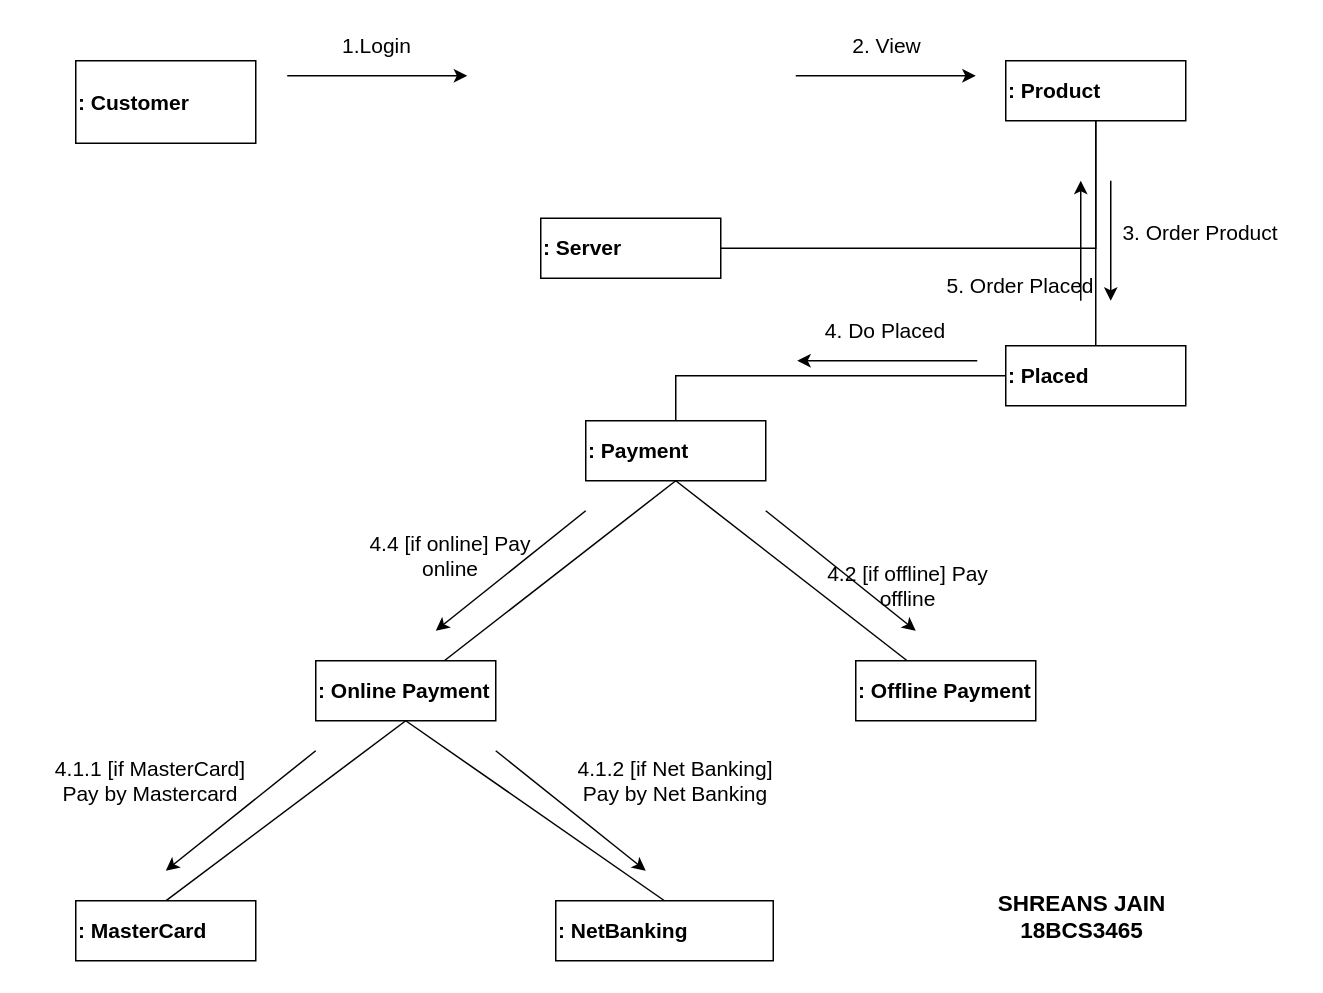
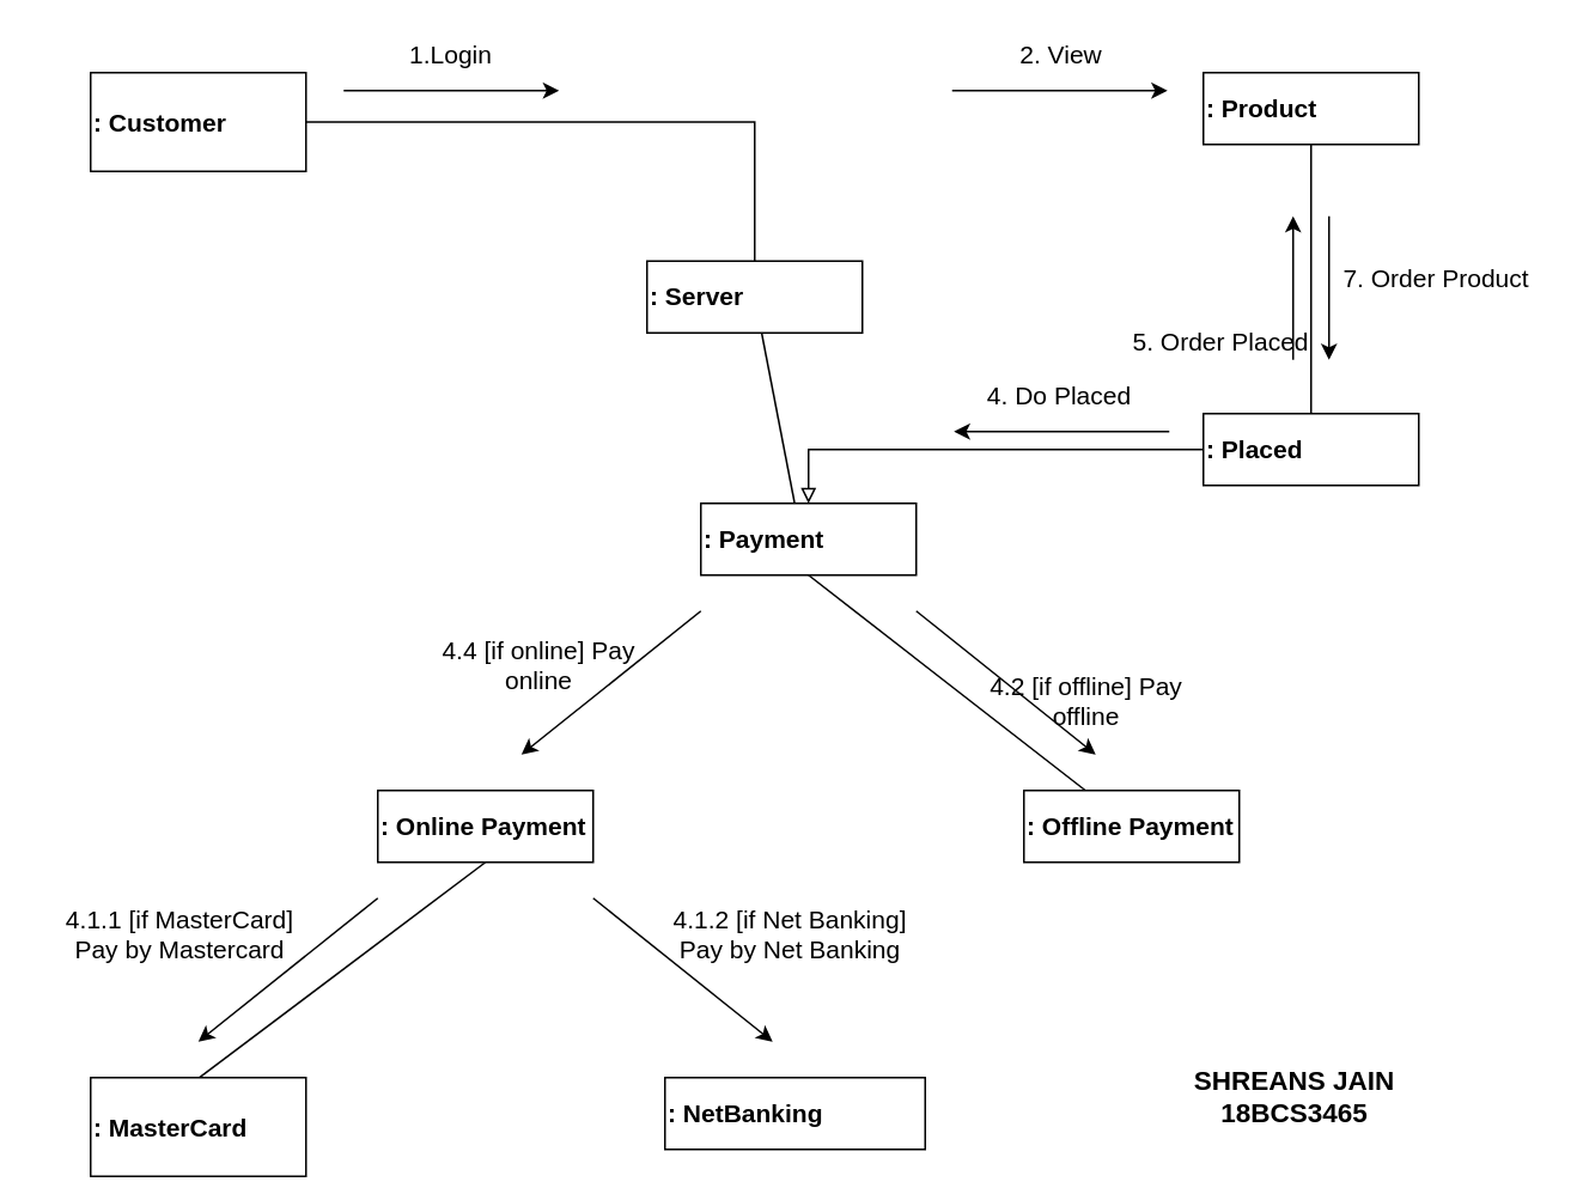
  <mxCell id="0" />
  <mxCell id="1" parent="0" />
+ <mxCell id="2" value="" style="edgeStyle=orthogonalEdgeStyle;rounded=0;orthogonalLoop=1;jettySize=auto;html=1;endArrow=none;endFill=0;" edge="1" parent="1" source="3" target="5"><mxGeometry relative="1" as="geometry" /></mxCell>
  <mxCell id="3" value=": Customer" style="rounded=0;whiteSpace=wrap;html=1;fontStyle=1;fontSize=14;align=left;horizontal=1;" vertex="1" parent="1"><mxGeometry x="50" y="40" width="120" height="55" as="geometry" /></mxCell>
- <mxCell id="4" value="" style="edgeStyle=orthogonalEdgeStyle;rounded=0;orthogonalLoop=1;jettySize=auto;html=1;endArrow=none;endFill=0;" edge="1" parent="1" source="5" target="7"><mxGeometry relative="1" as="geometry" /></mxCell>
  <mxCell id="5" value=": Server" style="rounded=0;whiteSpace=wrap;html=1;fontStyle=1;fontSize=14;align=left;horizontal=1;" vertex="1" parent="1"><mxGeometry x="360" y="145" width="120" height="40" as="geometry" /></mxCell>
  <mxCell id="6" value="" style="edgeStyle=orthogonalEdgeStyle;rounded=0;orthogonalLoop=1;jettySize=auto;html=1;endArrow=none;endFill=0;" edge="1" parent="1" source="7" target="9"><mxGeometry relative="1" as="geometry" /></mxCell>
  <mxCell id="7" value=": Product" style="rounded=0;whiteSpace=wrap;html=1;fontStyle=1;fontSize=14;align=left;horizontal=1;" vertex="1" parent="1"><mxGeometry x="670" y="40" width="120" height="40" as="geometry" /></mxCell>
- <mxCell id="8" value="" style="edgeStyle=orthogonalEdgeStyle;rounded=0;orthogonalLoop=1;jettySize=auto;html=1;endArrow=none;endFill=0;" edge="1" parent="1" source="9" target="11"><mxGeometry relative="1" as="geometry" /></mxCell>
+ <mxCell id="8" value="" style="edgeStyle=orthogonalEdgeStyle;rounded=0;orthogonalLoop=1;jettySize=auto;html=1;endArrow=block;endFill=0;" edge="1" parent="1" source="9" target="11"><mxGeometry relative="1" as="geometry" /></mxCell>
  <mxCell id="9" value=": Placed" style="rounded=0;whiteSpace=wrap;html=1;fontStyle=1;fontSize=14;align=left;horizontal=1;" vertex="1" parent="1"><mxGeometry x="670" y="230" width="120" height="40" as="geometry" /></mxCell>
- <mxCell id="10" value="" style="rounded=0;orthogonalLoop=1;jettySize=auto;html=1;endArrow=none;endFill=0;exitX=0.5;exitY=1;exitDx=0;exitDy=0;" edge="1" parent="1" source="11" target="14"><mxGeometry relative="1" as="geometry"><mxPoint x="440" y="210" as="sourcePoint" /></mxGeometry></mxCell>
+ <mxCell id="10" value="" style="rounded=0;orthogonalLoop=1;jettySize=auto;html=1;endArrow=none;endFill=0;exitX=0.5;exitY=1;exitDx=0;exitDy=0;" edge="1" parent="1" source="11" target="5"><mxGeometry relative="1" as="geometry"><mxPoint x="440" y="210" as="sourcePoint" /></mxGeometry></mxCell>
  <mxCell id="11" value=": Payment" style="rounded=0;whiteSpace=wrap;html=1;fontStyle=1;fontSize=14;align=left;horizontal=1;" vertex="1" parent="1"><mxGeometry x="390" y="280" width="120" height="40" as="geometry" /></mxCell>
  <mxCell id="12" value="" style="rounded=0;orthogonalLoop=1;jettySize=auto;html=1;exitX=0.5;exitY=1;exitDx=0;exitDy=0;endArrow=none;endFill=0;" edge="1" parent="1" source="11" target="18"><mxGeometry relative="1" as="geometry" /></mxCell>
  <mxCell id="13" value="" style="rounded=0;orthogonalLoop=1;jettySize=auto;html=1;endArrow=none;endFill=0;entryX=0.489;entryY=0.026;entryDx=0;entryDy=0;entryPerimeter=0;exitX=0.5;exitY=1;exitDx=0;exitDy=0;" edge="1" parent="1" source="14" target="16"><mxGeometry relative="1" as="geometry"><mxPoint x="330" y="340" as="sourcePoint" /><mxPoint x="240" y="380" as="targetPoint" /></mxGeometry></mxCell>
  <mxCell id="14" value=": Online Payment" style="rounded=0;whiteSpace=wrap;html=1;fontStyle=1;fontSize=14;align=left;horizontal=1;" vertex="1" parent="1"><mxGeometry x="210" y="440" width="120" height="40" as="geometry" /></mxCell>
- <mxCell id="15" value="" style="edgeStyle=none;rounded=0;orthogonalLoop=1;jettySize=auto;html=1;endArrow=none;endFill=0;entryX=0.5;entryY=0;entryDx=0;entryDy=0;exitX=0.5;exitY=1;exitDx=0;exitDy=0;" edge="1" parent="1" source="14" target="17"><mxGeometry relative="1" as="geometry"><mxPoint x="340" y="340" as="sourcePoint" /><mxPoint x="420" y="390" as="targetPoint" /></mxGeometry></mxCell>
- <mxCell id="16" value=": MasterCard" style="rounded=0;whiteSpace=wrap;html=1;fontStyle=1;fontSize=14;align=left;horizontal=1;" vertex="1" parent="1"><mxGeometry x="50" y="600" width="120" height="40" as="geometry" /></mxCell>
+ <mxCell id="16" value=": MasterCard" style="rounded=0;whiteSpace=wrap;html=1;fontStyle=1;fontSize=14;align=left;horizontal=1;" vertex="1" parent="1"><mxGeometry x="50" y="600" width="120" height="55" as="geometry" /></mxCell>
  <mxCell id="17" value=": NetBanking" style="rounded=0;whiteSpace=wrap;html=1;fontStyle=1;fontSize=14;align=left;horizontal=1;" vertex="1" parent="1"><mxGeometry x="370" y="600" width="145" height="40" as="geometry" /></mxCell>
  <mxCell id="18" value=": Offline Payment" style="rounded=0;whiteSpace=wrap;html=1;fontStyle=1;fontSize=14;align=left;horizontal=1;" vertex="1" parent="1"><mxGeometry x="570" y="440" width="120" height="40" as="geometry" /></mxCell>
- <mxCell id="19" value="3. Order Product" style="text;html=1;strokeColor=none;fillColor=none;align=center;verticalAlign=middle;whiteSpace=wrap;rounded=0;fontSize=14;" vertex="1" parent="1"><mxGeometry x="740" y="145" width="120" height="20" as="geometry" /></mxCell>
+ <mxCell id="19" value="7. Order Product" style="text;html=1;strokeColor=none;fillColor=none;align=center;verticalAlign=middle;whiteSpace=wrap;rounded=0;fontSize=14;" vertex="1" parent="1"><mxGeometry x="740" y="145" width="120" height="20" as="geometry" /></mxCell>
  <mxCell id="20" value="4. Do Placed" style="text;html=1;strokeColor=none;fillColor=none;align=center;verticalAlign=middle;whiteSpace=wrap;rounded=0;fontSize=14;" vertex="1" parent="1"><mxGeometry x="530" y="210" width="120" height="20" as="geometry" /></mxCell>
  <mxCell id="21" value="4.4 [if online] Pay online" style="text;html=1;strokeColor=none;fillColor=none;align=center;verticalAlign=middle;whiteSpace=wrap;rounded=0;fontSize=14;" vertex="1" parent="1"><mxGeometry x="240" y="360" width="120" height="20" as="geometry" /></mxCell>
  <mxCell id="22" value="4.2 [if offline] Pay offline" style="text;html=1;strokeColor=none;fillColor=none;align=center;verticalAlign=middle;whiteSpace=wrap;rounded=0;fontSize=14;" vertex="1" parent="1"><mxGeometry x="545" y="380" width="120" height="20" as="geometry" /></mxCell>
  <mxCell id="23" value="4.1.1 [if MasterCard]&lt;br&gt;&amp;nbsp;Pay by Mastercard&amp;nbsp;" style="text;html=1;strokeColor=none;fillColor=none;align=center;verticalAlign=middle;whiteSpace=wrap;rounded=0;fontSize=14;" vertex="1" parent="1"><mxGeometry x="20" y="510" width="160" height="20" as="geometry" /></mxCell>
- <mxCell id="24" value="4.1.2 [if Net Banking]&lt;br&gt;&amp;nbsp;Pay by Net Banking&amp;nbsp;" style="text;html=1;strokeColor=none;fillColor=none;align=center;verticalAlign=middle;whiteSpace=wrap;rounded=0;fontSize=14;" vertex="1" parent="1"><mxGeometry x="370" y="510" width="160" height="20" as="geometry" /></mxCell>
+ <mxCell id="24" value="4.1.2 [if Net Banking]&lt;br&gt;&amp;nbsp;Pay by Net Banking&amp;nbsp;" style="text;html=1;strokeColor=none;fillColor=none;align=center;verticalAlign=middle;whiteSpace=wrap;rounded=0;fontSize=14;" vertex="1" parent="1"><mxGeometry x="360" y="510" width="160" height="20" as="geometry" /></mxCell>
  <mxCell id="25" value="5. Order Placed" style="text;html=1;strokeColor=none;fillColor=none;align=center;verticalAlign=middle;whiteSpace=wrap;rounded=0;fontSize=14;" vertex="1" parent="1"><mxGeometry x="620" y="180" width="120" height="20" as="geometry" /></mxCell>
  <mxCell id="26" value="1.Login" style="text;html=1;strokeColor=none;fillColor=none;align=center;verticalAlign=middle;whiteSpace=wrap;rounded=0;fontSize=14;" vertex="1" parent="1"><mxGeometry x="191" y="20" width="120" height="20" as="geometry" /></mxCell>
  <mxCell id="27" value="" style="endArrow=classic;html=1;fontSize=14;" edge="1" parent="1"><mxGeometry width="50" height="50" relative="1" as="geometry"><mxPoint x="191" y="50" as="sourcePoint" /><mxPoint x="311" y="50" as="targetPoint" /></mxGeometry></mxCell>
  <mxCell id="28" value="2. View" style="text;html=1;strokeColor=none;fillColor=none;align=center;verticalAlign=middle;whiteSpace=wrap;rounded=0;fontSize=14;" vertex="1" parent="1"><mxGeometry x="531" y="20" width="120" height="20" as="geometry" /></mxCell>
  <mxCell id="29" value="" style="endArrow=classic;html=1;fontSize=14;" edge="1" parent="1"><mxGeometry width="50" height="50" relative="1" as="geometry"><mxPoint x="530" y="50" as="sourcePoint" /><mxPoint x="650" y="50" as="targetPoint" /></mxGeometry></mxCell>
  <mxCell id="30" value="" style="endArrow=classic;html=1;fontSize=14;" edge="1" parent="1"><mxGeometry width="50" height="50" relative="1" as="geometry"><mxPoint x="740" y="120" as="sourcePoint" /><mxPoint x="740" y="200" as="targetPoint" /></mxGeometry></mxCell>
  <mxCell id="31" value="" style="endArrow=none;html=1;fontSize=14;startArrow=classic;startFill=1;endFill=0;" edge="1" parent="1"><mxGeometry width="50" height="50" relative="1" as="geometry"><mxPoint x="531" y="240" as="sourcePoint" /><mxPoint x="651" y="240" as="targetPoint" /></mxGeometry></mxCell>
  <mxCell id="32" value="" style="endArrow=classic;html=1;fontSize=14;" edge="1" parent="1"><mxGeometry width="50" height="50" relative="1" as="geometry"><mxPoint x="390" y="340" as="sourcePoint" /><mxPoint x="290" y="420" as="targetPoint" /></mxGeometry></mxCell>
  <mxCell id="33" value="" style="endArrow=classic;html=1;fontSize=14;" edge="1" parent="1"><mxGeometry width="50" height="50" relative="1" as="geometry"><mxPoint x="510" y="340" as="sourcePoint" /><mxPoint x="610" y="420" as="targetPoint" /></mxGeometry></mxCell>
  <mxCell id="34" value="" style="endArrow=classic;html=1;fontSize=14;" edge="1" parent="1"><mxGeometry width="50" height="50" relative="1" as="geometry"><mxPoint x="210" y="500" as="sourcePoint" /><mxPoint x="110" y="580" as="targetPoint" /></mxGeometry></mxCell>
  <mxCell id="35" value="" style="endArrow=classic;html=1;fontSize=14;" edge="1" parent="1"><mxGeometry width="50" height="50" relative="1" as="geometry"><mxPoint x="330" y="500" as="sourcePoint" /><mxPoint x="430" y="580" as="targetPoint" /></mxGeometry></mxCell>
  <mxCell id="36" value="" style="endArrow=none;html=1;fontSize=14;startArrow=classic;startFill=1;endFill=0;" edge="1" parent="1"><mxGeometry width="50" height="50" relative="1" as="geometry"><mxPoint x="720" y="120" as="sourcePoint" /><mxPoint x="720" y="200" as="targetPoint" /></mxGeometry></mxCell>
  <mxCell id="37" value="&lt;b style=&quot;font-size: 15px&quot;&gt;SHREANS JAIN&lt;br&gt;18BCS3465&lt;br&gt;&lt;/b&gt;" style="text;html=1;strokeColor=none;fillColor=none;align=center;verticalAlign=middle;whiteSpace=wrap;rounded=0;fontSize=14;" vertex="1" parent="1"><mxGeometry x="630" y="600" width="182" height="20" as="geometry" /></mxCell>
